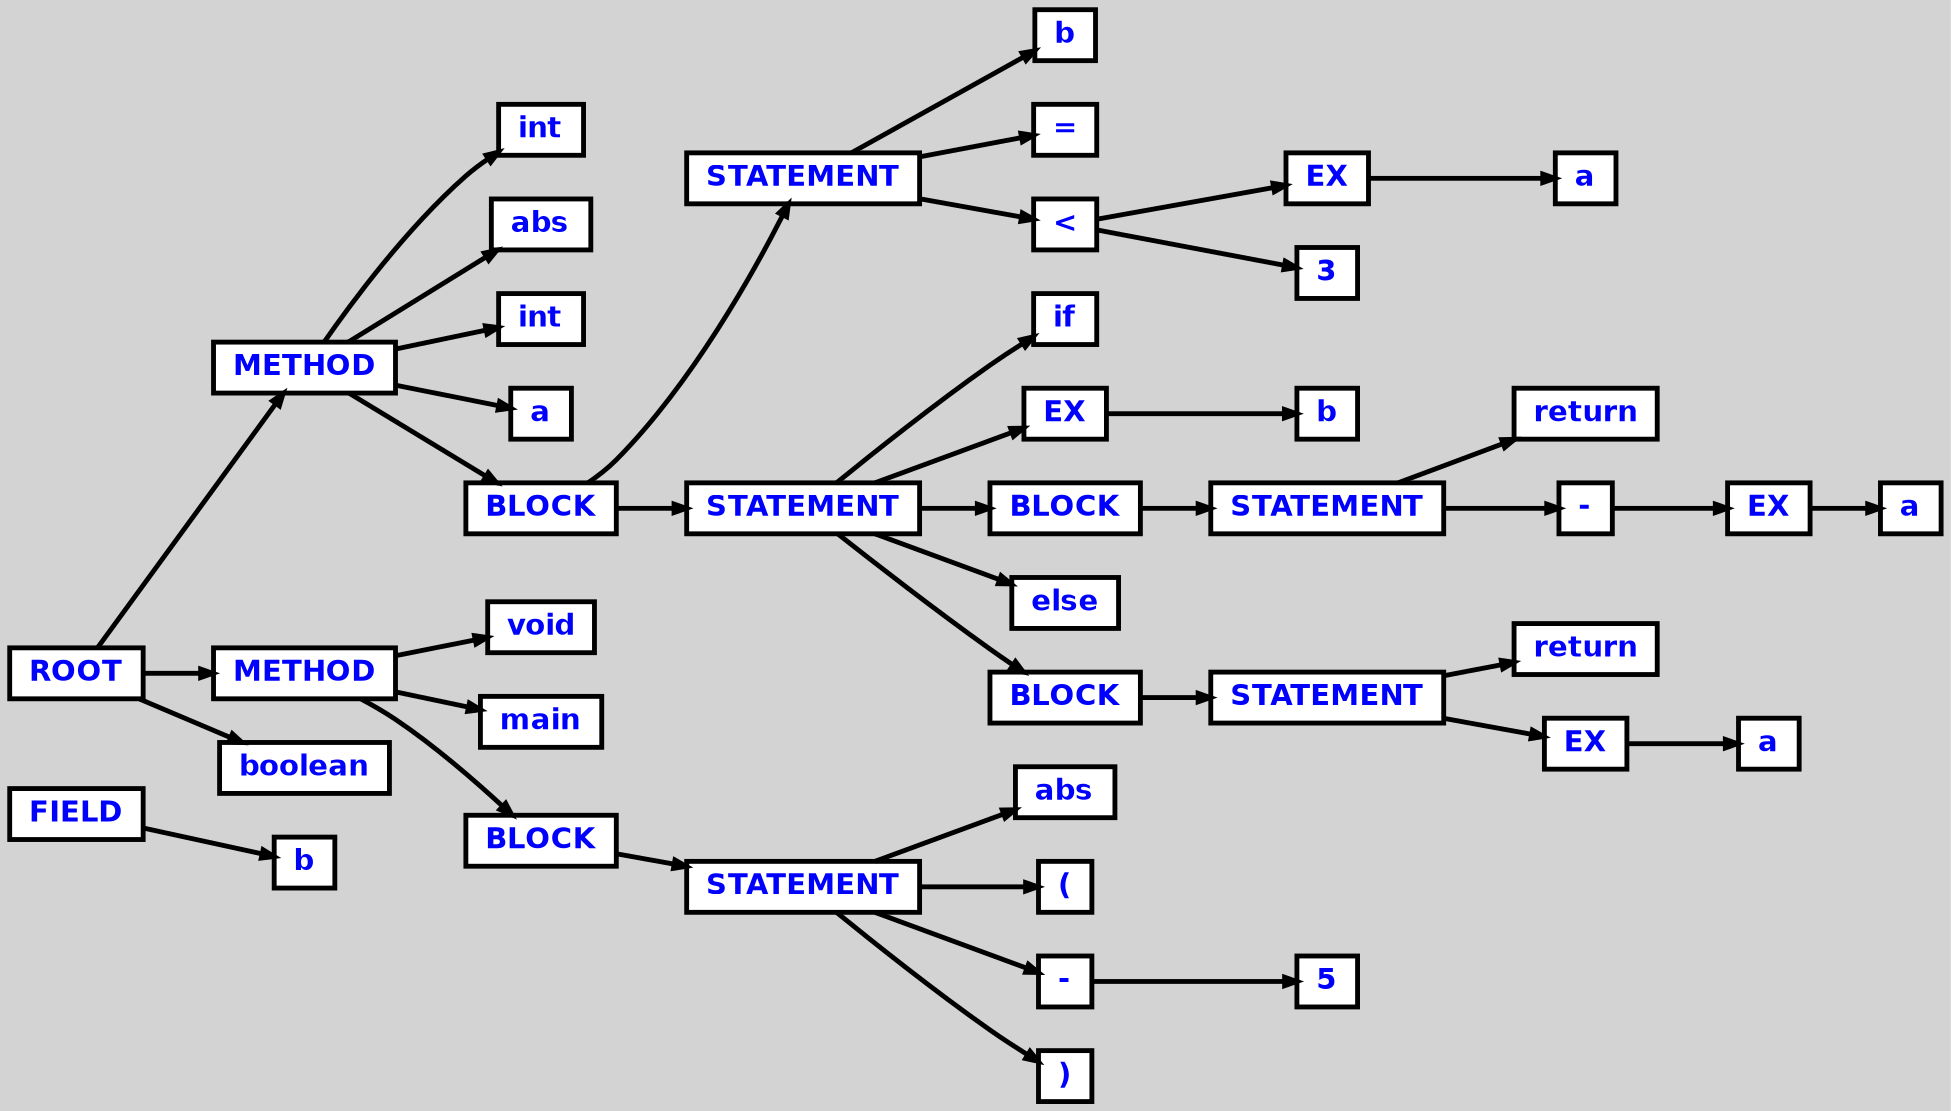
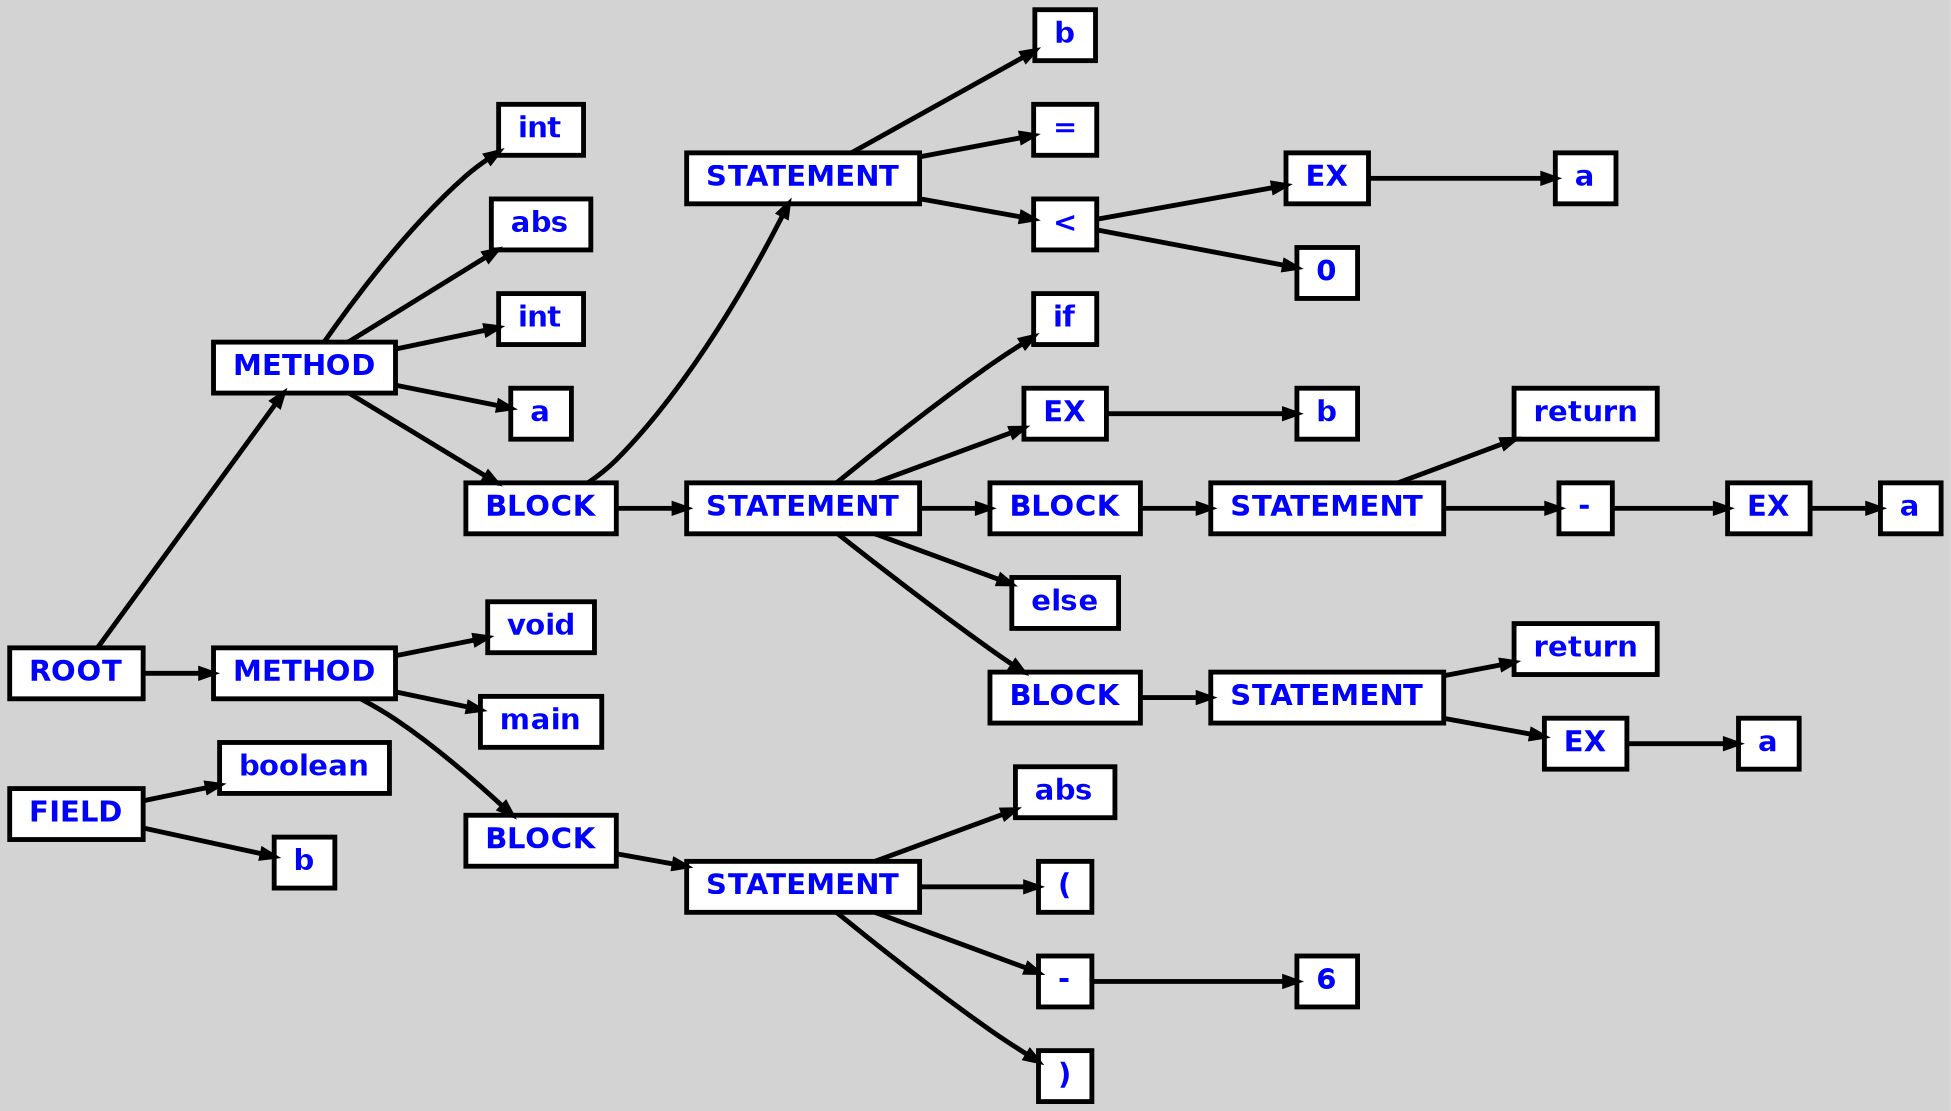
  digraph {
    bgcolor=lightgrey
    ordering=out
    rankdir=LR
    ranksep=.4
    node [color=black fillcolor=white fixedsize=false fontcolor=blue fontname="Helvetica-bold" fontsize=12 shape=box style="filled, solid, bold"]
    edge [arrowsize=.5 color=black style=bold]
    n1 [height=.25 label=ROOT width=.25]
    n2 [height=.25 label=METHOD width=.25]
    n3 [height=.25 label=METHOD width=.25]
    n4 [height=.25 label=FIELD width=.25]
    n5 [height=.25 label=boolean width=.25]
    n6 [height=.25 label=b width=.25]
    n7 [height=.25 label=int width=.25]
    n8 [height=.25 label=abs width=.25]
    n9 [height=.25 label=int width=.25]
    n10 [height=.25 label=a width=.25]
    n11 [height=.25 label=BLOCK width=.25]
    n12 [height=.25 label=void width=.25]
    n13 [height=.25 label=main width=.25]
    n14 [height=.25 label=BLOCK width=.25]
    n15 [height=.25 label=STATEMENT width=.25]
    n16 [height=.25 label=STATEMENT width=.25]
    n17 [height=.25 label=b width=.25]
    n18 [height=.25 label="=" width=.25]
    n19 [height=.25 label="<" width=.25]
    n20 [height=.25 label=if width=.25]
    n21 [height=.25 label=EX width=.25]
    n22 [height=.25 label=BLOCK width=.25]
    n23 [height=.25 label=else width=.25]
    n24 [height=.25 label=BLOCK width=.25]
    n25 [height=.25 label=EX width=.25]
-   n26 [height=.25 label=3 width=.25]
+   n26 [height=.25 label=0 width=.25]
    n27 [height=.25 label=a width=.25]
    n28 [height=.25 label=b width=.25]
    n29 [height=.25 label=STATEMENT width=.25]
    n30 [height=.25 label=STATEMENT width=.25]
    n31 [height=.25 label=return width=.25]
    n32 [height=.25 label="-" width=.25]
    n33 [height=.25 label=EX width=.25]
    n34 [height=.25 label=a width=.25]
    n35 [height=.25 label=return width=.25]
    n36 [height=.25 label=EX width=.25]
    n37 [height=.25 label=a width=.25]
    n38 [height=.25 label=STATEMENT width=.25]
    n39 [height=.25 label=abs width=.25]
    n40 [height=.25 label="(" width=.25]
    n41 [height=.25 label="-" width=.25]
    n42 [height=.25 label=")" width=.25]
-   n43 [height=.25 label=5 width=.25]
+   n43 [height=.25 label=6 width=.25]
    n1 -> n2
    n1 -> n3
    n2 -> n7
    n2 -> n8
    n2 -> n9
    n2 -> n10
    n2 -> n11
    n3 -> n12
    n3 -> n13
    n3 -> n14
-   n1 -> n5
+   n4 -> n5
    n4 -> n6
    n11 -> n15
    n11 -> n16
    n14 -> n38
    n15 -> n17
    n15 -> n18
    n15 -> n19
    n16 -> n20
    n16 -> n21
    n16 -> n22
    n16 -> n23
    n16 -> n24
    n19 -> n25
    n19 -> n26
    n21 -> n28
    n22 -> n29
    n24 -> n30
    n25 -> n27
    n29 -> n31
    n29 -> n32
    n30 -> n35
    n30 -> n36
    n32 -> n33
    n33 -> n34
    n36 -> n37
    n38 -> n39
    n38 -> n40
    n38 -> n41
    n38 -> n42
    n41 -> n43
  }
